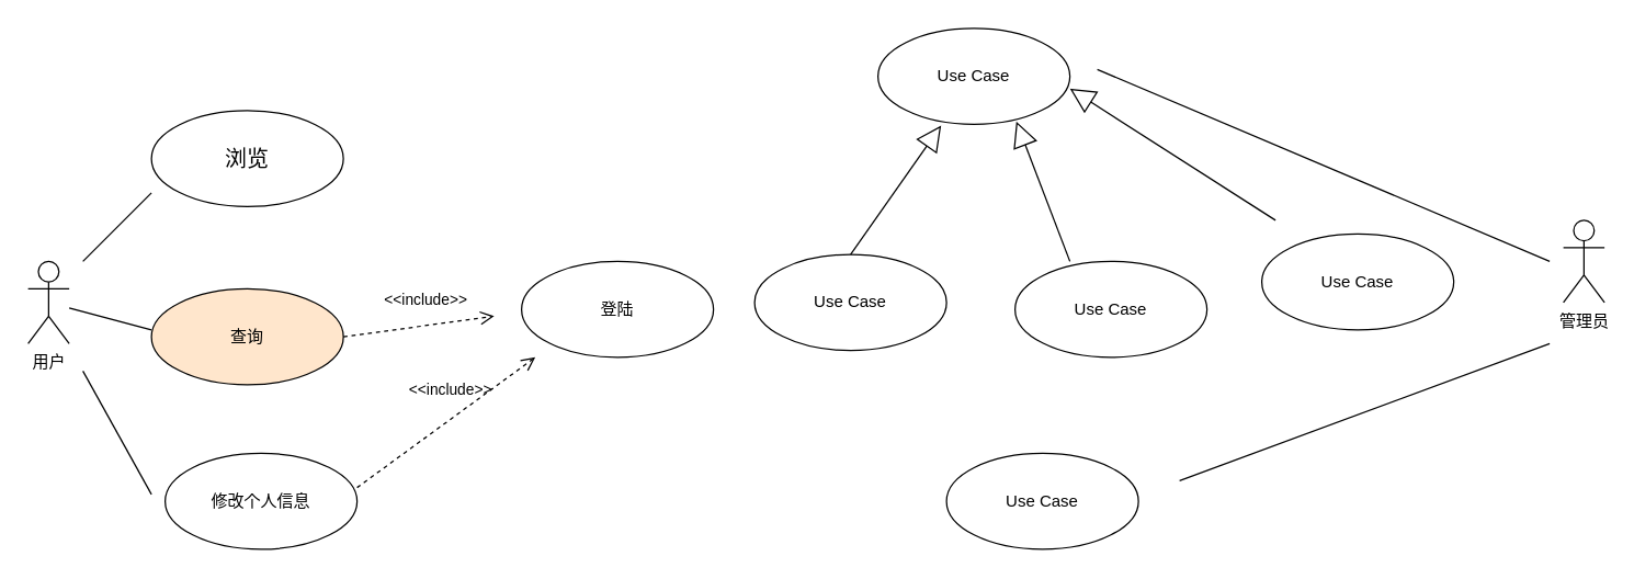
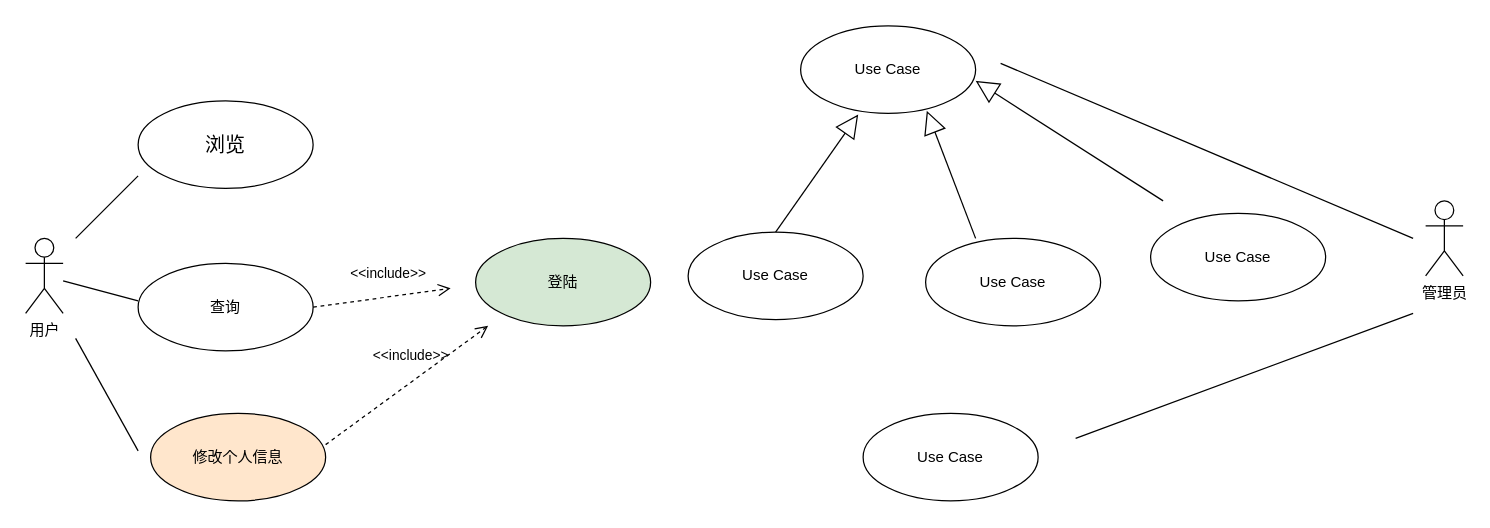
  <mxCell id="0" />
  <mxCell id="1" parent="0" />
  <mxCell id="2" value="&lt;font style=&quot;vertical-align: inherit&quot;&gt;&lt;font style=&quot;vertical-align: inherit&quot;&gt;用户&lt;/font&gt;&lt;/font&gt;" style="shape=umlActor;verticalLabelPosition=bottom;verticalAlign=top;html=1;" vertex="1" parent="1"><mxGeometry x="20" y="190" width="30" height="60" as="geometry" /></mxCell>
  <mxCell id="3" value="&lt;font style=&quot;vertical-align: inherit&quot;&gt;&lt;font style=&quot;vertical-align: inherit&quot;&gt;管理员&lt;/font&gt;&lt;/font&gt;" style="shape=umlActor;verticalLabelPosition=bottom;verticalAlign=top;html=1;" vertex="1" parent="1"><mxGeometry x="1140" y="160" width="30" height="60" as="geometry" /></mxCell>
  <mxCell id="4" value="&lt;p class=&quot;MsoNormal&quot;&gt;&lt;span style=&quot;font-size: 12.0pt&quot;&gt;&lt;font face=&quot;宋体&quot;&gt;&lt;font style=&quot;vertical-align: inherit&quot;&gt;&lt;font style=&quot;vertical-align: inherit&quot;&gt;浏览&lt;/font&gt;&lt;/font&gt;&lt;/font&gt;&lt;/span&gt;&lt;/p&gt;" style="ellipse;whiteSpace=wrap;html=1;" vertex="1" parent="1"><mxGeometry x="110" y="80" width="140" height="70" as="geometry" /></mxCell>
- <mxCell id="5" value="&lt;font style=&quot;vertical-align: inherit&quot;&gt;&lt;font style=&quot;vertical-align: inherit&quot;&gt;查询&lt;/font&gt;&lt;/font&gt;" style="ellipse;whiteSpace=wrap;html=1;fillColor=#ffe6cc;" vertex="1" parent="1"><mxGeometry x="110" y="210" width="140" height="70" as="geometry" /></mxCell>
- <mxCell id="6" value="&lt;font style=&quot;vertical-align: inherit&quot;&gt;&lt;font style=&quot;vertical-align: inherit&quot;&gt;修改个人信息&lt;/font&gt;&lt;/font&gt;" style="ellipse;whiteSpace=wrap;html=1;" vertex="1" parent="1"><mxGeometry x="120" y="330" width="140" height="70" as="geometry" /></mxCell>
+ <mxCell id="5" value="&lt;font style=&quot;vertical-align: inherit&quot;&gt;&lt;font style=&quot;vertical-align: inherit&quot;&gt;查询&lt;/font&gt;&lt;/font&gt;" style="ellipse;whiteSpace=wrap;html=1;" vertex="1" parent="1"><mxGeometry x="110" y="210" width="140" height="70" as="geometry" /></mxCell>
+ <mxCell id="6" value="&lt;font style=&quot;vertical-align: inherit&quot;&gt;&lt;font style=&quot;vertical-align: inherit&quot;&gt;修改个人信息&lt;/font&gt;&lt;/font&gt;" style="ellipse;whiteSpace=wrap;html=1;fillColor=#ffe6cc;" vertex="1" parent="1"><mxGeometry x="120" y="330" width="140" height="70" as="geometry" /></mxCell>
  <mxCell id="7" value="" style="endArrow=none;html=1;rounded=0;" edge="1" parent="1"><mxGeometry width="50" height="50" relative="1" as="geometry"><mxPoint x="60" y="190" as="sourcePoint" /><mxPoint x="110" y="140" as="targetPoint" /></mxGeometry></mxCell>
  <mxCell id="8" value="" style="endArrow=none;html=1;rounded=0;" edge="1" parent="1" source="2"><mxGeometry width="50" height="50" relative="1" as="geometry"><mxPoint x="60" y="290" as="sourcePoint" /><mxPoint x="110" y="240" as="targetPoint" /></mxGeometry></mxCell>
  <mxCell id="9" value="" style="endArrow=none;html=1;rounded=0;" edge="1" parent="1"><mxGeometry width="50" height="50" relative="1" as="geometry"><mxPoint x="60" y="270" as="sourcePoint" /><mxPoint x="110" y="360" as="targetPoint" /></mxGeometry></mxCell>
  <mxCell id="10" value="&amp;lt;&amp;lt;include&amp;gt;&amp;gt;" style="endArrow=open;startArrow=none;endFill=0;startFill=0;endSize=8;html=1;verticalAlign=bottom;dashed=1;labelBackgroundColor=none;rounded=0;exitX=1;exitY=0.5;exitDx=0;exitDy=0;" edge="1" parent="1" source="5"><mxGeometry x="0.125" y="10" width="160" relative="1" as="geometry"><mxPoint x="240" y="110" as="sourcePoint" /><mxPoint x="360" y="230" as="targetPoint" /><mxPoint as="offset" /></mxGeometry></mxCell>
  <mxCell id="11" value="&amp;lt;&amp;lt;include&amp;gt;&amp;gt;" style="endArrow=open;startArrow=none;endFill=0;startFill=0;endSize=8;html=1;verticalAlign=bottom;dashed=1;labelBackgroundColor=none;rounded=0;exitX=1;exitY=0.5;exitDx=0;exitDy=0;" edge="1" parent="1"><mxGeometry x="0.125" y="10" width="160" relative="1" as="geometry"><mxPoint x="260" y="355" as="sourcePoint" /><mxPoint x="390" y="260" as="targetPoint" /><mxPoint as="offset" /></mxGeometry></mxCell>
- <mxCell id="12" value="登陆" style="ellipse;whiteSpace=wrap;html=1;" vertex="1" parent="1"><mxGeometry x="380" y="190" width="140" height="70" as="geometry" /></mxCell>
+ <mxCell id="12" value="登陆" style="ellipse;whiteSpace=wrap;html=1;fillColor=#d5e8d4;" vertex="1" parent="1"><mxGeometry x="380" y="190" width="140" height="70" as="geometry" /></mxCell>
  <mxCell id="13" value="Use Case" style="ellipse;whiteSpace=wrap;html=1;" vertex="1" parent="1"><mxGeometry x="690" y="330" width="140" height="70" as="geometry" /></mxCell>
  <mxCell id="14" value="Use Case" style="ellipse;whiteSpace=wrap;html=1;" vertex="1" parent="1"><mxGeometry x="640" y="20" width="140" height="70" as="geometry" /></mxCell>
  <mxCell id="15" value="Use Case" style="ellipse;whiteSpace=wrap;html=1;" vertex="1" parent="1"><mxGeometry x="550" y="185" width="140" height="70" as="geometry" /></mxCell>
  <mxCell id="16" value="Use Case" style="ellipse;whiteSpace=wrap;html=1;" vertex="1" parent="1"><mxGeometry x="740" y="190" width="140" height="70" as="geometry" /></mxCell>
  <mxCell id="17" value="Use Case" style="ellipse;whiteSpace=wrap;html=1;" vertex="1" parent="1"><mxGeometry x="920" y="170" width="140" height="70" as="geometry" /></mxCell>
  <mxCell id="18" value="" style="endArrow=block;endSize=16;endFill=0;html=1;rounded=0;entryX=0.329;entryY=1.014;entryDx=0;entryDy=0;entryPerimeter=0;" edge="1" parent="1" target="14"><mxGeometry width="160" relative="1" as="geometry"><mxPoint x="620" y="185" as="sourcePoint" /><mxPoint x="780" y="185" as="targetPoint" /></mxGeometry></mxCell>
  <mxCell id="19" value="" style="endArrow=block;endSize=16;endFill=0;html=1;rounded=0;entryX=0.721;entryY=0.971;entryDx=0;entryDy=0;entryPerimeter=0;" edge="1" parent="1" target="14"><mxGeometry width="160" relative="1" as="geometry"><mxPoint x="780" y="190" as="sourcePoint" /><mxPoint x="846.06" y="95.98" as="targetPoint" /></mxGeometry></mxCell>
  <mxCell id="20" value="" style="endArrow=block;endSize=16;endFill=0;html=1;rounded=0;entryX=0.721;entryY=0.971;entryDx=0;entryDy=0;entryPerimeter=0;" edge="1" parent="1"><mxGeometry width="160" relative="1" as="geometry"><mxPoint x="930" y="160" as="sourcePoint" /><mxPoint x="780" y="63.98" as="targetPoint" /></mxGeometry></mxCell>
  <mxCell id="21" value="" style="endArrow=none;html=1;rounded=0;" edge="1" parent="1"><mxGeometry width="50" height="50" relative="1" as="geometry"><mxPoint x="800" y="50" as="sourcePoint" /><mxPoint x="1130" y="190" as="targetPoint" /></mxGeometry></mxCell>
  <mxCell id="22" value="" style="endArrow=none;html=1;rounded=0;" edge="1" parent="1"><mxGeometry width="50" height="50" relative="1" as="geometry"><mxPoint x="860" y="350" as="sourcePoint" /><mxPoint x="1130" y="250" as="targetPoint" /></mxGeometry></mxCell>
